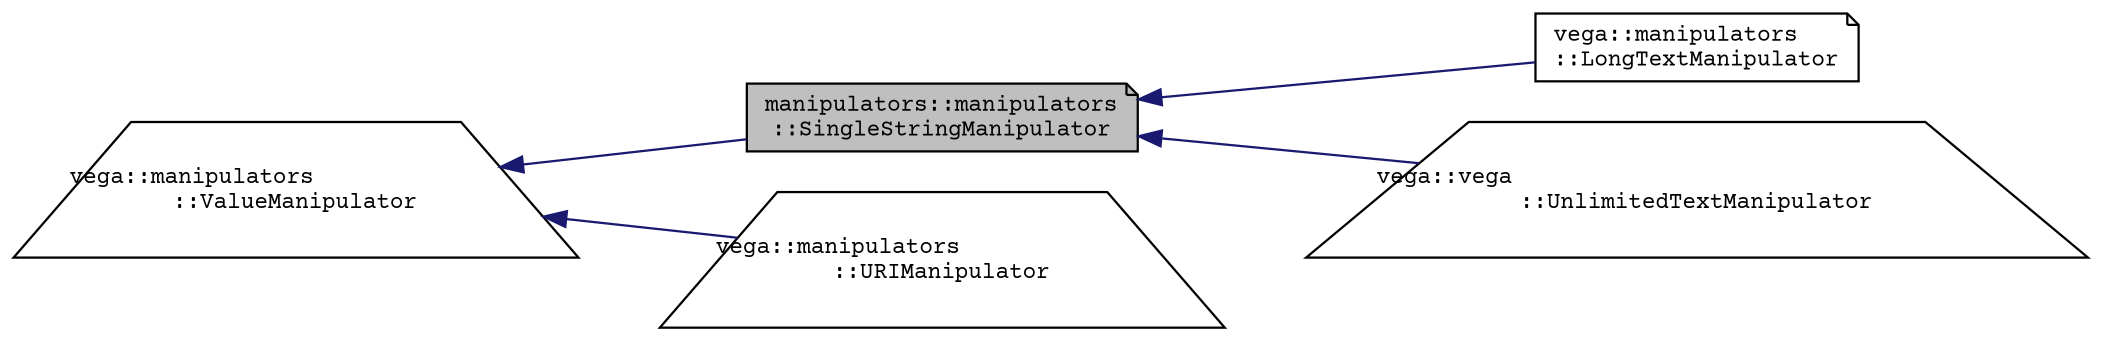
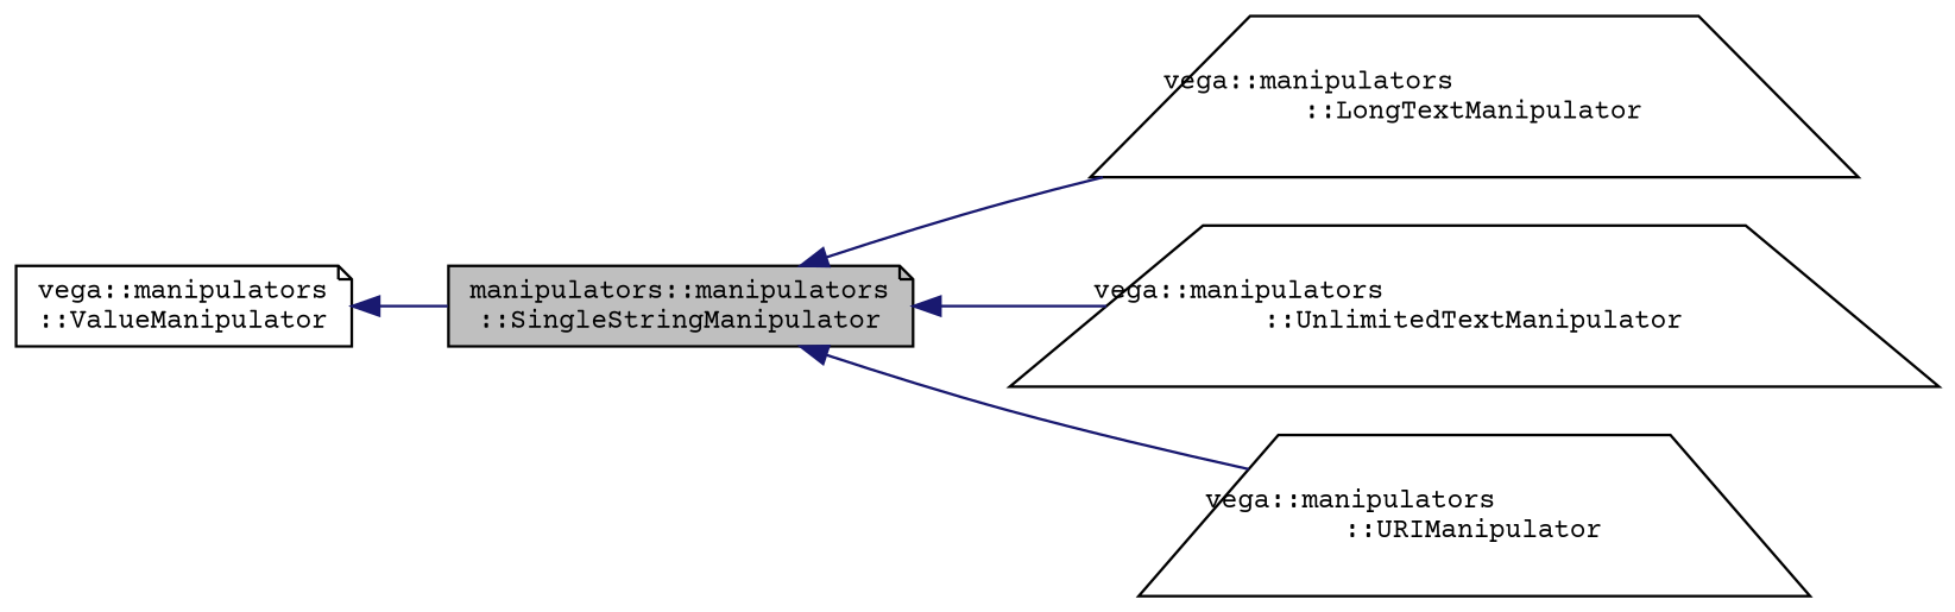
  digraph {
    fontname="Courier Prime"
    rankdir=LR
    node [color=black fillcolor=white fontname="Courier Prime" fontsize=10 shape=trapezium style=filled]
    edge [color=midnightblue dir=back fontname="Courier Prime" fontsize=10 labelfontname=Helvetica labelfontsize=10 style=solid]
    n1 [fillcolor=grey75 fontcolor=black height=0.2 label="manipulators::manipulators\l::SingleStringManipulator" shape=note width=0.4]
-   n2 [height=0.2 label="vega::manipulators\l::LongTextManipulator" shape=note width=0.4]
-   n3 [height=0.2 label="vega::vega\l::UnlimitedTextManipulator" width=0.4]
+   n2 [height=0.2 label="vega::manipulators\l::LongTextManipulator" width=0.4]
+   n3 [height=0.2 label="vega::manipulators\l::UnlimitedTextManipulator" width=0.4]
    n4 [height=0.2 label="vega::manipulators\l::URIManipulator" width=0.4]
-   n5 [height=0.2 label="vega::manipulators\l::ValueManipulator" width=0.4]
+   n5 [height=0.2 label="vega::manipulators\l::ValueManipulator" shape=note width=0.4]
    n1 -> n2
    n1 -> n3
-   n5 -> n4
+   n1 -> n4
    n5 -> n1
  }
